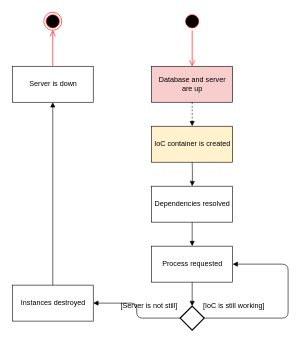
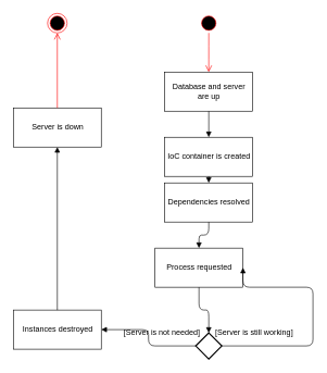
  <mxCell id="0" />
  <mxCell id="1" parent="0" />
  <mxCell id="2" value="" style="ellipse;html=1;shape=startState;fillColor=#000000;strokeColor=#ff0000;" vertex="1" parent="1"><mxGeometry x="305" y="20" width="30" height="30" as="geometry" /></mxCell>
  <mxCell id="3" value="" style="edgeStyle=orthogonalEdgeStyle;html=1;verticalAlign=bottom;endArrow=open;endSize=8;strokeColor=#ff0000;" edge="1" source="2" parent="1"><mxGeometry relative="1" as="geometry"><mxPoint x="320" y="110" as="targetPoint" /></mxGeometry></mxCell>
- <mxCell id="4" value="Database and server &lt;br&gt;are up" style="html=1;fillColor=#f8cecc;" vertex="1" parent="1"><mxGeometry x="252.5" y="110" width="135" height="60" as="geometry" /></mxCell>
- <mxCell id="5" value="IoC container is created" style="html=1;fillColor=#fff2cc;" vertex="1" parent="1"><mxGeometry x="252.5" y="210" width="135" height="60" as="geometry" /></mxCell>
- <mxCell id="6" value="Dependencies resolved" style="html=1;" vertex="1" parent="1"><mxGeometry x="252.5" y="310" width="135" height="60" as="geometry" /></mxCell>
- <mxCell id="7" value="Process requested" style="html=1;" vertex="1" parent="1"><mxGeometry x="252.5" y="410" width="135" height="60" as="geometry" /></mxCell>
+ <mxCell id="4" value="Database and server &lt;br&gt;are up" style="html=1;" vertex="1" parent="1"><mxGeometry x="252.5" y="110" width="135" height="60" as="geometry" /></mxCell>
+ <mxCell id="5" value="IoC container is created" style="html=1;" vertex="1" parent="1"><mxGeometry x="252.5" y="210" width="135" height="60" as="geometry" /></mxCell>
+ <mxCell id="6" value="Dependencies resolved" style="html=1;" vertex="1" parent="1"><mxGeometry x="252.5" y="280" width="135" height="60" as="geometry" /></mxCell>
+ <mxCell id="7" value="Process requested" style="html=1;" vertex="1" parent="1"><mxGeometry x="237.5" y="380" width="135" height="60" as="geometry" /></mxCell>
  <mxCell id="8" value="" style="strokeWidth=2;html=1;shape=mxgraph.flowchart.decision;whiteSpace=wrap;" vertex="1" parent="1"><mxGeometry x="300" y="510" width="40" height="40" as="geometry" /></mxCell>
- <mxCell id="9" value="" style="endArrow=block;endFill=1;html=1;edgeStyle=orthogonalEdgeStyle;align=left;verticalAlign=top;exitX=0.5;exitY=1;exitDx=0;exitDy=0;entryX=0.5;entryY=0;entryDx=0;entryDy=0;dashed=1;" edge="1" parent="1" source="4" target="5"><mxGeometry x="-1" relative="1" as="geometry"><mxPoint x="220" y="239.76" as="sourcePoint" /><mxPoint x="380" y="239.76" as="targetPoint" /></mxGeometry></mxCell>
+ <mxCell id="9" value="" style="endArrow=block;endFill=1;html=1;edgeStyle=orthogonalEdgeStyle;align=left;verticalAlign=top;exitX=0.5;exitY=1;exitDx=0;exitDy=0;entryX=0.5;entryY=0;entryDx=0;entryDy=0;" edge="1" parent="1" source="4" target="5"><mxGeometry x="-1" relative="1" as="geometry"><mxPoint x="220" y="239.76" as="sourcePoint" /><mxPoint x="380" y="239.76" as="targetPoint" /></mxGeometry></mxCell>
  <mxCell id="10" value="" style="endArrow=block;endFill=1;html=1;edgeStyle=orthogonalEdgeStyle;align=left;verticalAlign=top;entryX=0.5;entryY=0;entryDx=0;entryDy=0;" edge="1" parent="1" target="6"><mxGeometry x="-1" relative="1" as="geometry"><mxPoint x="320" y="270" as="sourcePoint" /><mxPoint x="330" y="220" as="targetPoint" /></mxGeometry></mxCell>
  <mxCell id="11" value="" style="endArrow=block;endFill=1;html=1;edgeStyle=orthogonalEdgeStyle;align=left;verticalAlign=top;entryX=0.5;entryY=0;entryDx=0;entryDy=0;exitX=0.5;exitY=1;exitDx=0;exitDy=0;" edge="1" parent="1" source="6" target="7"><mxGeometry x="-1" relative="1" as="geometry"><mxPoint x="330" y="280" as="sourcePoint" /><mxPoint x="330" y="320" as="targetPoint" /></mxGeometry></mxCell>
  <mxCell id="12" value="" style="endArrow=block;endFill=1;html=1;edgeStyle=orthogonalEdgeStyle;align=left;verticalAlign=top;exitX=0.5;exitY=1;exitDx=0;exitDy=0;entryX=0.5;entryY=0;entryDx=0;entryDy=0;entryPerimeter=0;" edge="1" parent="1" source="7" target="8"><mxGeometry x="-1" relative="1" as="geometry"><mxPoint x="330" y="380" as="sourcePoint" /><mxPoint x="340" y="500" as="targetPoint" /></mxGeometry></mxCell>
- <mxCell id="13" value="[IoC is still working]" style="text;html=1;strokeColor=none;fillColor=none;align=center;verticalAlign=middle;whiteSpace=wrap;rounded=0;" vertex="1" parent="1"><mxGeometry x="320" y="500" width="140" height="20" as="geometry" /></mxCell>
- <mxCell id="14" value="[Server is not still]&amp;nbsp;" style="text;html=1;strokeColor=none;fillColor=none;align=center;verticalAlign=middle;whiteSpace=wrap;rounded=0;" vertex="1" parent="1"><mxGeometry x="180" y="500" width="140" height="20" as="geometry" /></mxCell>
+ <mxCell id="13" value="[Server is still working]" style="text;html=1;strokeColor=none;fillColor=none;align=center;verticalAlign=middle;whiteSpace=wrap;rounded=0;" vertex="1" parent="1"><mxGeometry x="320" y="500" width="140" height="20" as="geometry" /></mxCell>
+ <mxCell id="14" value="[Server is not needed]&amp;nbsp;" style="text;html=1;strokeColor=none;fillColor=none;align=center;verticalAlign=middle;whiteSpace=wrap;rounded=0;" vertex="1" parent="1"><mxGeometry x="180" y="500" width="140" height="20" as="geometry" /></mxCell>
  <mxCell id="15" value="" style="endArrow=block;endFill=1;html=1;edgeStyle=orthogonalEdgeStyle;align=left;verticalAlign=top;exitX=1;exitY=0.5;exitDx=0;exitDy=0;entryX=1;entryY=0.5;entryDx=0;entryDy=0;exitPerimeter=0;" edge="1" parent="1" source="8" target="7"><mxGeometry x="-1" relative="1" as="geometry"><mxPoint x="330" y="480" as="sourcePoint" /><mxPoint x="330" y="520" as="targetPoint" /><Array as="points"><mxPoint x="480" y="530" /><mxPoint x="480" y="440" /></Array></mxGeometry></mxCell>
  <mxCell id="16" value="Instances destroyed" style="html=1;" vertex="1" parent="1"><mxGeometry x="20" y="475" width="135" height="60" as="geometry" /></mxCell>
  <mxCell id="17" value="" style="endArrow=block;endFill=1;html=1;edgeStyle=orthogonalEdgeStyle;align=left;verticalAlign=top;exitX=0;exitY=0.5;exitDx=0;exitDy=0;entryX=1;entryY=0.5;entryDx=0;entryDy=0;exitPerimeter=0;" edge="1" parent="1" source="8" target="16"><mxGeometry x="-1" relative="1" as="geometry"><mxPoint x="330" y="480" as="sourcePoint" /><mxPoint x="330" y="520" as="targetPoint" /></mxGeometry></mxCell>
  <mxCell id="18" value="" style="endArrow=block;endFill=1;html=1;edgeStyle=orthogonalEdgeStyle;align=left;verticalAlign=top;exitX=0.5;exitY=0;exitDx=0;exitDy=0;entryX=0.5;entryY=1;entryDx=0;entryDy=0;" edge="1" parent="1" source="16" target="19"><mxGeometry x="-1" relative="1" as="geometry"><mxPoint x="330" y="380" as="sourcePoint" /><mxPoint x="87" y="190" as="targetPoint" /></mxGeometry></mxCell>
- <mxCell id="19" value="Server is down" style="html=1;" vertex="1" parent="1"><mxGeometry x="20" y="110" width="135" height="60" as="geometry" /></mxCell>
+ <mxCell id="19" value="Server is down" style="html=1;" vertex="1" parent="1"><mxGeometry x="20" y="165" width="135" height="60" as="geometry" /></mxCell>
  <mxCell id="20" value="" style="ellipse;html=1;shape=endState;fillColor=#000000;strokeColor=#ff0000;" vertex="1" parent="1"><mxGeometry x="72.5" y="20" width="30" height="30" as="geometry" /></mxCell>
  <mxCell id="21" value="" style="edgeStyle=orthogonalEdgeStyle;html=1;verticalAlign=bottom;endArrow=open;endSize=8;strokeColor=#ff0000;entryX=0.5;entryY=1;entryDx=0;entryDy=0;exitX=0.5;exitY=0;exitDx=0;exitDy=0;" edge="1" parent="1" source="19" target="20"><mxGeometry relative="1" as="geometry"><mxPoint x="330" y="120" as="targetPoint" /><mxPoint x="330" y="60" as="sourcePoint" /></mxGeometry></mxCell>
